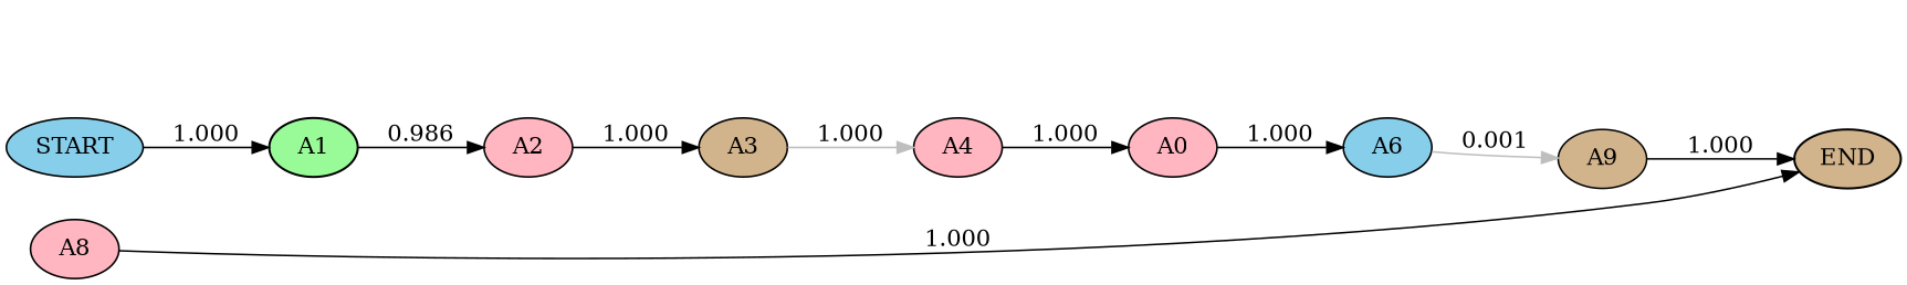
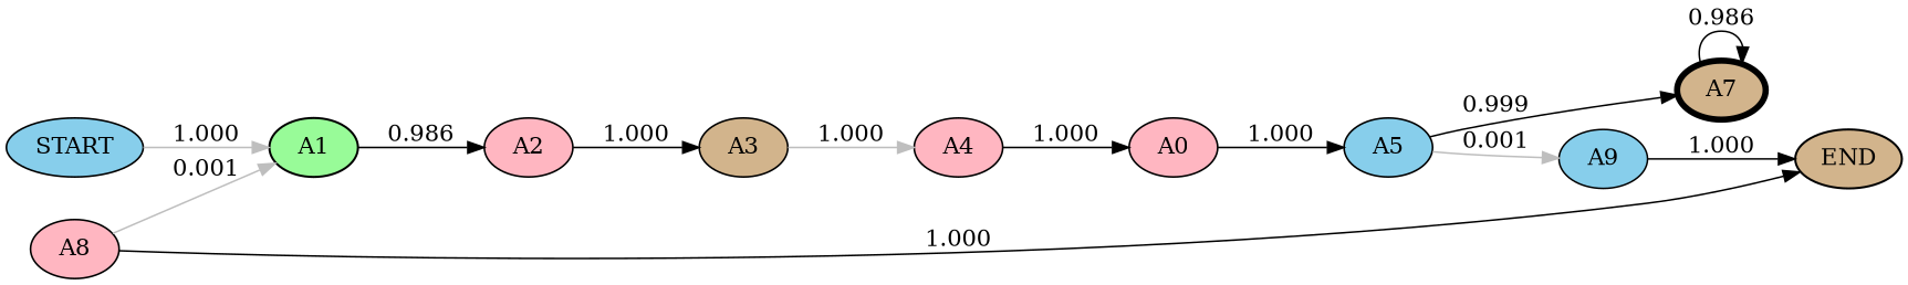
  digraph {
    rankdir=LR
    node [color=black fillcolor=lightpink fontcolor=black penwidth=1.0597505002977088 style=filled]
    edge [color="#000000" fontcolor=black weight=1.0]
    START [fillcolor=skyblue penwidth=1.0596911864485925]
    A1 [fillcolor=palegreen penwidth=1.3246881253721359]
    A2
    A3 [fillcolor=tan]
    A4
    n6 [label=A0]
-   A6 [fillcolor=skyblue]
-   A9 [fillcolor=tan penwidth=1.0000600693620294]
+   A6 [fillcolor=skyblue label=A5]
+   A7 [fillcolor=tan penwidth=3.7891702251262886]
+   A9 [fillcolor=skyblue penwidth=1.0000600693620294]
    END [fillcolor=tan penwidth=1.3246139830607406]
    A8 [penwidth=1.0596911864485925]
-   START -> A1 [label=1.000]
+   START -> A1 [color="#bebebe" label=1.000]
    A1 -> A2 [label=0.986]
    A2 -> A3 [label=1.000]
    A3 -> A4 [color="#bebebe" label=1.000]
    A4 -> n6 [label=1.000]
    n6 -> A6 [label=1.000]
+   A6 -> A7 [label=0.999 weight=0.9990009990009991]
    A6 -> A9 [color="#bebebe" label=0.001 weight=0.001]
+   A7 -> A7 [color="#010101" label=0.986 weight=0.9857142857142858]
    A9 -> END [label=1.000]
+   A8 -> A1 [color="#bebebe" label=0.001 weight=0.001]
    A8 -> END [label=1.000 weight=0.9990000000000001]
  }
